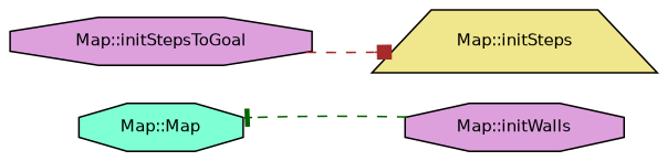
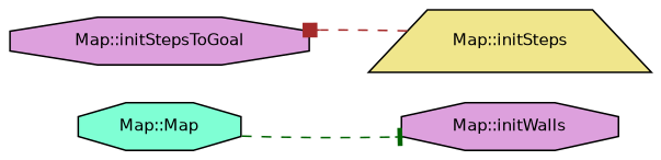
  digraph {
    rankdir=LR
    node [color=black fillcolor=plum fontname=Helvetica fontsize=10 shape=octagon style=filled]
    edge [fontname=Helvetica fontsize=10 labelfontname=Helvetica labelfontsize=10 style=dashed]
    n1 [fillcolor=aquamarine fontcolor=black height=0.2 label="Map::Map" width=0.4]
    n2 [height=0.2 label="Map::initWalls" width=0.4]
    n3 [height=0.2 label="Map::initStepsToGoal" width=0.4]
    n4 [fillcolor=khaki height=0.2 label="Map::initSteps" shape=trapezium width=0.4]
-   n2 -> n1 [arrowhead=tee color=darkgreen]
-   n3 -> n4 [arrowhead=box color=brown]
+   n1 -> n2 [arrowhead=tee color=darkgreen]
+   n4 -> n3 [arrowhead=box color=brown]
  }
